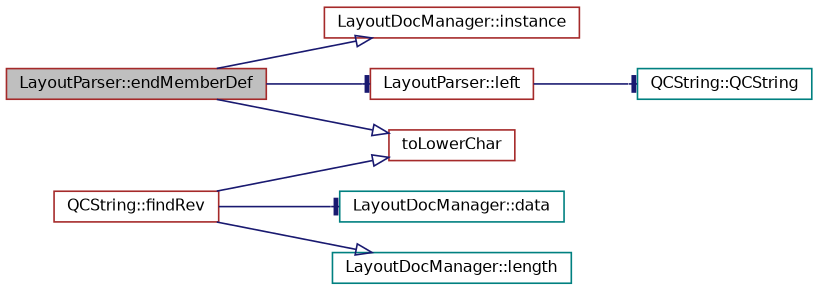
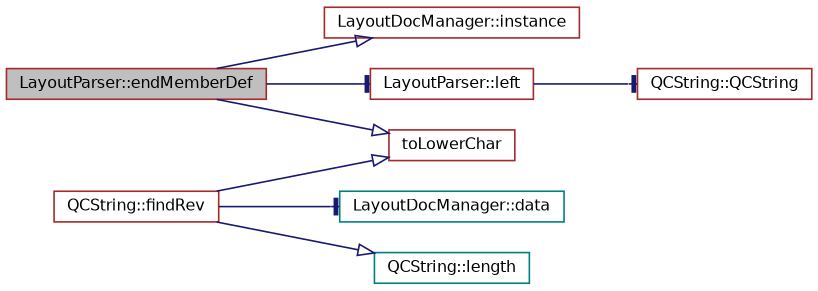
  digraph {
    rankdir=LR
    node [color=brown fillcolor=white fontname=Helvetica fontsize=10 shape=record style=filled]
    edge [arrowhead=onormal color=midnightblue fontname=Helvetica fontsize=10 labelfontname=Helvetica labelfontsize=10 style=solid]
    n1 [fillcolor=grey75 fontcolor=black height=0.2 label="LayoutParser::endMemberDef" width=0.4]
    n2 [height=0.2 label="LayoutDocManager::instance" width=0.4]
    n3 [height=0.2 label="LayoutParser::left" width=0.4]
    n4 [height=0.2 label=toLowerChar width=0.4]
    n5 [height=0.2 label="QCString::findRev" width=0.4]
    n6 [color=teal height=0.2 label="LayoutDocManager::data" width=0.4]
-   n7 [color=teal height=0.2 label="LayoutDocManager::length" width=0.4]
-   n8 [color=teal height=0.2 label="QCString::QCString" width=0.4]
+   n7 [color=teal height=0.2 label="QCString::length" width=0.4]
+   n8 [height=0.2 label="QCString::QCString" width=0.4]
    n1 -> n2
    n1 -> n3 [arrowhead=tee]
    n1 -> n4
    n3 -> n8 [arrowhead=tee]
    n5 -> n4
    n5 -> n6 [arrowhead=tee]
    n5 -> n7
  }
